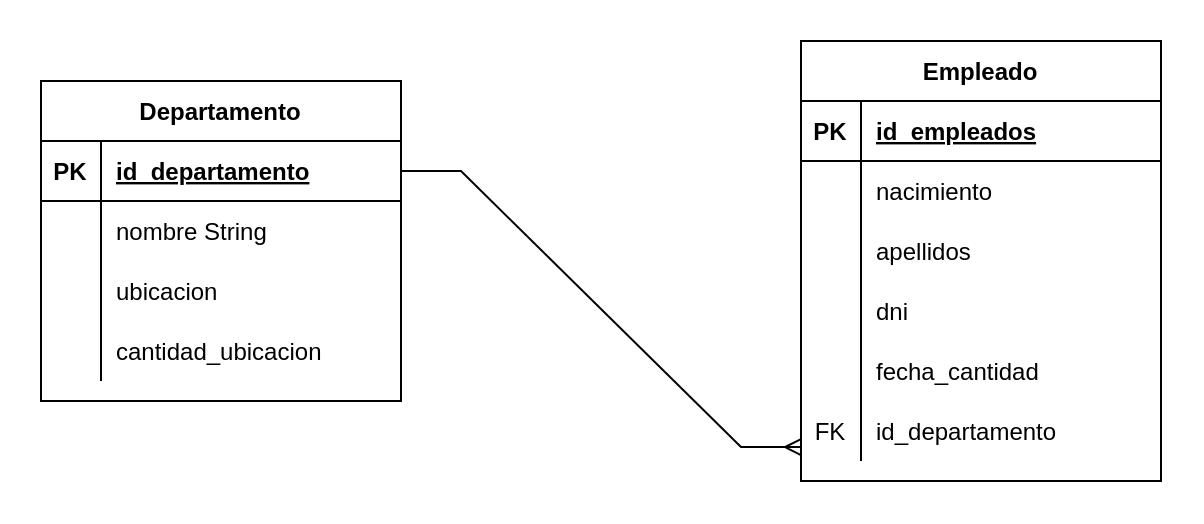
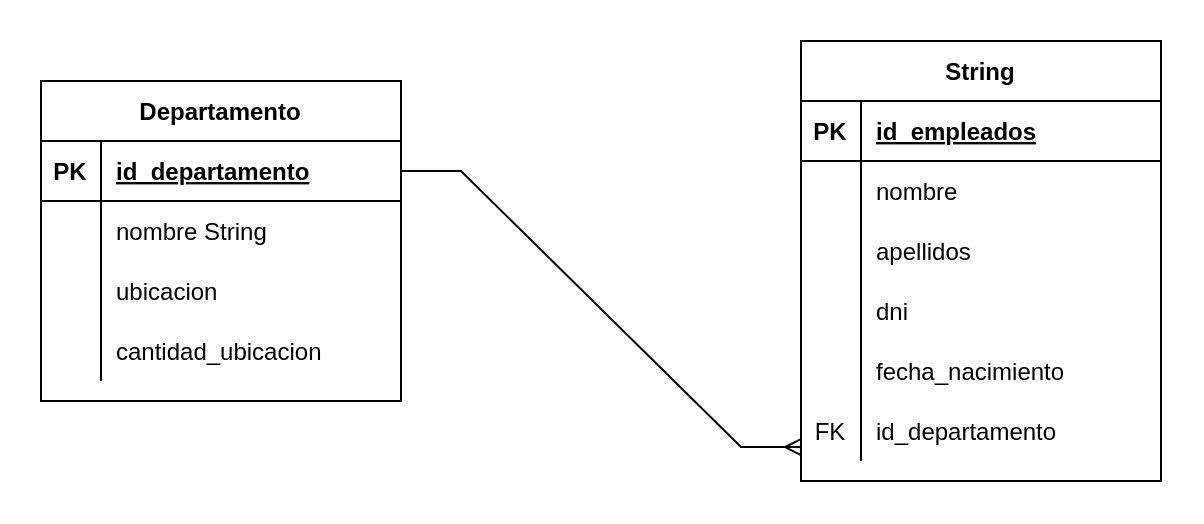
  <mxCell id="0" />
  <mxCell id="1" parent="0" />
  <mxCell id="2" value="Departamento" style="shape=table;startSize=30;container=1;collapsible=1;childLayout=tableLayout;fixedRows=1;rowLines=0;fontStyle=1;align=center;resizeLast=1;" vertex="1" parent="1"><mxGeometry x="20" y="40" width="180" height="160" as="geometry" /></mxCell>
  <mxCell id="3" value="" style="shape=tableRow;horizontal=0;startSize=0;swimlaneHead=0;swimlaneBody=0;fillColor=none;collapsible=0;dropTarget=0;points=[[0,0.5],[1,0.5]];portConstraint=eastwest;top=0;left=0;right=0;bottom=1;" vertex="1" parent="2"><mxGeometry y="30" width="180" height="30" as="geometry" /></mxCell>
  <mxCell id="4" value="PK" style="shape=partialRectangle;connectable=0;fillColor=none;top=0;left=0;bottom=0;right=0;fontStyle=1;overflow=hidden;" vertex="1" parent="3"><mxGeometry width="30" height="30" as="geometry"><mxRectangle width="30" height="30" as="alternateBounds" /></mxGeometry></mxCell>
  <mxCell id="5" value="id_departamento" style="shape=partialRectangle;connectable=0;fillColor=none;top=0;left=0;bottom=0;right=0;align=left;spacingLeft=6;fontStyle=5;overflow=hidden;" vertex="1" parent="3"><mxGeometry x="30" width="150" height="30" as="geometry"><mxRectangle width="150" height="30" as="alternateBounds" /></mxGeometry></mxCell>
  <mxCell id="6" value="" style="shape=tableRow;horizontal=0;startSize=0;swimlaneHead=0;swimlaneBody=0;fillColor=none;collapsible=0;dropTarget=0;points=[[0,0.5],[1,0.5]];portConstraint=eastwest;top=0;left=0;right=0;bottom=0;" vertex="1" parent="2"><mxGeometry y="60" width="180" height="30" as="geometry" /></mxCell>
  <mxCell id="7" value="" style="shape=partialRectangle;connectable=0;fillColor=none;top=0;left=0;bottom=0;right=0;editable=1;overflow=hidden;" vertex="1" parent="6"><mxGeometry width="30" height="30" as="geometry"><mxRectangle width="30" height="30" as="alternateBounds" /></mxGeometry></mxCell>
  <mxCell id="8" value="nombre String" style="shape=partialRectangle;connectable=0;fillColor=none;top=0;left=0;bottom=0;right=0;align=left;spacingLeft=6;overflow=hidden;" vertex="1" parent="6"><mxGeometry x="30" width="150" height="30" as="geometry"><mxRectangle width="150" height="30" as="alternateBounds" /></mxGeometry></mxCell>
  <mxCell id="9" value="" style="shape=tableRow;horizontal=0;startSize=0;swimlaneHead=0;swimlaneBody=0;fillColor=none;collapsible=0;dropTarget=0;points=[[0,0.5],[1,0.5]];portConstraint=eastwest;top=0;left=0;right=0;bottom=0;" vertex="1" parent="2"><mxGeometry y="90" width="180" height="30" as="geometry" /></mxCell>
  <mxCell id="10" value="" style="shape=partialRectangle;connectable=0;fillColor=none;top=0;left=0;bottom=0;right=0;editable=1;overflow=hidden;" vertex="1" parent="9"><mxGeometry width="30" height="30" as="geometry"><mxRectangle width="30" height="30" as="alternateBounds" /></mxGeometry></mxCell>
  <mxCell id="11" value="ubicacion" style="shape=partialRectangle;connectable=0;fillColor=none;top=0;left=0;bottom=0;right=0;align=left;spacingLeft=6;overflow=hidden;" vertex="1" parent="9"><mxGeometry x="30" width="150" height="30" as="geometry"><mxRectangle width="150" height="30" as="alternateBounds" /></mxGeometry></mxCell>
  <mxCell id="12" value="" style="shape=tableRow;horizontal=0;startSize=0;swimlaneHead=0;swimlaneBody=0;fillColor=none;collapsible=0;dropTarget=0;points=[[0,0.5],[1,0.5]];portConstraint=eastwest;top=0;left=0;right=0;bottom=0;" vertex="1" parent="2"><mxGeometry y="120" width="180" height="30" as="geometry" /></mxCell>
  <mxCell id="13" value="" style="shape=partialRectangle;connectable=0;fillColor=none;top=0;left=0;bottom=0;right=0;editable=1;overflow=hidden;" vertex="1" parent="12"><mxGeometry width="30" height="30" as="geometry"><mxRectangle width="30" height="30" as="alternateBounds" /></mxGeometry></mxCell>
  <mxCell id="14" value="cantidad_ubicacion" style="shape=partialRectangle;connectable=0;fillColor=none;top=0;left=0;bottom=0;right=0;align=left;spacingLeft=6;overflow=hidden;" vertex="1" parent="12"><mxGeometry x="30" width="150" height="30" as="geometry"><mxRectangle width="150" height="30" as="alternateBounds" /></mxGeometry></mxCell>
- <mxCell id="15" value="Empleado" style="shape=table;startSize=30;container=1;collapsible=1;childLayout=tableLayout;fixedRows=1;rowLines=0;fontStyle=1;align=center;resizeLast=1;" vertex="1" parent="1"><mxGeometry x="400" y="20" width="180" height="220" as="geometry" /></mxCell>
+ <mxCell id="15" value="String" style="shape=table;startSize=30;container=1;collapsible=1;childLayout=tableLayout;fixedRows=1;rowLines=0;fontStyle=1;align=center;resizeLast=1;" vertex="1" parent="1"><mxGeometry x="400" y="20" width="180" height="220" as="geometry" /></mxCell>
  <mxCell id="16" value="" style="shape=tableRow;horizontal=0;startSize=0;swimlaneHead=0;swimlaneBody=0;fillColor=none;collapsible=0;dropTarget=0;points=[[0,0.5],[1,0.5]];portConstraint=eastwest;top=0;left=0;right=0;bottom=1;" vertex="1" parent="15"><mxGeometry y="30" width="180" height="30" as="geometry" /></mxCell>
  <mxCell id="17" value="PK" style="shape=partialRectangle;connectable=0;fillColor=none;top=0;left=0;bottom=0;right=0;fontStyle=1;overflow=hidden;" vertex="1" parent="16"><mxGeometry width="30" height="30" as="geometry"><mxRectangle width="30" height="30" as="alternateBounds" /></mxGeometry></mxCell>
  <mxCell id="18" value="id_empleados" style="shape=partialRectangle;connectable=0;fillColor=none;top=0;left=0;bottom=0;right=0;align=left;spacingLeft=6;fontStyle=5;overflow=hidden;" vertex="1" parent="16"><mxGeometry x="30" width="150" height="30" as="geometry"><mxRectangle width="150" height="30" as="alternateBounds" /></mxGeometry></mxCell>
  <mxCell id="19" value="" style="shape=tableRow;horizontal=0;startSize=0;swimlaneHead=0;swimlaneBody=0;fillColor=none;collapsible=0;dropTarget=0;points=[[0,0.5],[1,0.5]];portConstraint=eastwest;top=0;left=0;right=0;bottom=0;" vertex="1" parent="15"><mxGeometry y="60" width="180" height="30" as="geometry" /></mxCell>
  <mxCell id="20" value="" style="shape=partialRectangle;connectable=0;fillColor=none;top=0;left=0;bottom=0;right=0;editable=1;overflow=hidden;" vertex="1" parent="19"><mxGeometry width="30" height="30" as="geometry"><mxRectangle width="30" height="30" as="alternateBounds" /></mxGeometry></mxCell>
- <mxCell id="21" value="nacimiento" style="shape=partialRectangle;connectable=0;fillColor=none;top=0;left=0;bottom=0;right=0;align=left;spacingLeft=6;overflow=hidden;" vertex="1" parent="19"><mxGeometry x="30" width="150" height="30" as="geometry"><mxRectangle width="150" height="30" as="alternateBounds" /></mxGeometry></mxCell>
+ <mxCell id="21" value="nombre" style="shape=partialRectangle;connectable=0;fillColor=none;top=0;left=0;bottom=0;right=0;align=left;spacingLeft=6;overflow=hidden;" vertex="1" parent="19"><mxGeometry x="30" width="150" height="30" as="geometry"><mxRectangle width="150" height="30" as="alternateBounds" /></mxGeometry></mxCell>
  <mxCell id="22" value="" style="shape=tableRow;horizontal=0;startSize=0;swimlaneHead=0;swimlaneBody=0;fillColor=none;collapsible=0;dropTarget=0;points=[[0,0.5],[1,0.5]];portConstraint=eastwest;top=0;left=0;right=0;bottom=0;" vertex="1" parent="15"><mxGeometry y="90" width="180" height="30" as="geometry" /></mxCell>
  <mxCell id="23" value="" style="shape=partialRectangle;connectable=0;fillColor=none;top=0;left=0;bottom=0;right=0;editable=1;overflow=hidden;" vertex="1" parent="22"><mxGeometry width="30" height="30" as="geometry"><mxRectangle width="30" height="30" as="alternateBounds" /></mxGeometry></mxCell>
  <mxCell id="24" value="apellidos" style="shape=partialRectangle;connectable=0;fillColor=none;top=0;left=0;bottom=0;right=0;align=left;spacingLeft=6;overflow=hidden;" vertex="1" parent="22"><mxGeometry x="30" width="150" height="30" as="geometry"><mxRectangle width="150" height="30" as="alternateBounds" /></mxGeometry></mxCell>
  <mxCell id="25" value="" style="shape=tableRow;horizontal=0;startSize=0;swimlaneHead=0;swimlaneBody=0;fillColor=none;collapsible=0;dropTarget=0;points=[[0,0.5],[1,0.5]];portConstraint=eastwest;top=0;left=0;right=0;bottom=0;" vertex="1" parent="15"><mxGeometry y="120" width="180" height="30" as="geometry" /></mxCell>
  <mxCell id="26" value="" style="shape=partialRectangle;connectable=0;fillColor=none;top=0;left=0;bottom=0;right=0;editable=1;overflow=hidden;" vertex="1" parent="25"><mxGeometry width="30" height="30" as="geometry"><mxRectangle width="30" height="30" as="alternateBounds" /></mxGeometry></mxCell>
  <mxCell id="27" value="dni" style="shape=partialRectangle;connectable=0;fillColor=none;top=0;left=0;bottom=0;right=0;align=left;spacingLeft=6;overflow=hidden;" vertex="1" parent="25"><mxGeometry x="30" width="150" height="30" as="geometry"><mxRectangle width="150" height="30" as="alternateBounds" /></mxGeometry></mxCell>
  <mxCell id="28" value="" style="shape=tableRow;horizontal=0;startSize=0;swimlaneHead=0;swimlaneBody=0;fillColor=none;collapsible=0;dropTarget=0;points=[[0,0.5],[1,0.5]];portConstraint=eastwest;top=0;left=0;right=0;bottom=0;" vertex="1" parent="15"><mxGeometry y="150" width="180" height="30" as="geometry" /></mxCell>
  <mxCell id="29" value="" style="shape=partialRectangle;connectable=0;fillColor=none;top=0;left=0;bottom=0;right=0;editable=1;overflow=hidden;" vertex="1" parent="28"><mxGeometry width="30" height="30" as="geometry"><mxRectangle width="30" height="30" as="alternateBounds" /></mxGeometry></mxCell>
- <mxCell id="30" value="fecha_cantidad" style="shape=partialRectangle;connectable=0;fillColor=none;top=0;left=0;bottom=0;right=0;align=left;spacingLeft=6;overflow=hidden;" vertex="1" parent="28"><mxGeometry x="30" width="150" height="30" as="geometry"><mxRectangle width="150" height="30" as="alternateBounds" /></mxGeometry></mxCell>
+ <mxCell id="30" value="fecha_nacimiento" style="shape=partialRectangle;connectable=0;fillColor=none;top=0;left=0;bottom=0;right=0;align=left;spacingLeft=6;overflow=hidden;" vertex="1" parent="28"><mxGeometry x="30" width="150" height="30" as="geometry"><mxRectangle width="150" height="30" as="alternateBounds" /></mxGeometry></mxCell>
  <mxCell id="31" value="" style="shape=tableRow;horizontal=0;startSize=0;swimlaneHead=0;swimlaneBody=0;fillColor=none;collapsible=0;dropTarget=0;points=[[0,0.5],[1,0.5]];portConstraint=eastwest;top=0;left=0;right=0;bottom=0;" vertex="1" parent="15"><mxGeometry y="180" width="180" height="30" as="geometry" /></mxCell>
  <mxCell id="32" value="FK" style="shape=partialRectangle;connectable=0;fillColor=none;top=0;left=0;bottom=0;right=0;fontStyle=0;overflow=hidden;" vertex="1" parent="31"><mxGeometry width="30" height="30" as="geometry"><mxRectangle width="30" height="30" as="alternateBounds" /></mxGeometry></mxCell>
  <mxCell id="33" value="id_departamento" style="shape=partialRectangle;connectable=0;fillColor=none;top=0;left=0;bottom=0;right=0;align=left;spacingLeft=6;fontStyle=0;overflow=hidden;" vertex="1" parent="31"><mxGeometry x="30" width="150" height="30" as="geometry"><mxRectangle width="150" height="30" as="alternateBounds" /></mxGeometry></mxCell>
  <mxCell id="34" value="" style="edgeStyle=entityRelationEdgeStyle;fontSize=12;html=1;endArrow=ERmany;rounded=0;entryX=0;entryY=0.767;entryDx=0;entryDy=0;entryPerimeter=0;exitX=1;exitY=0.5;exitDx=0;exitDy=0;" edge="1" parent="1" source="3" target="31"><mxGeometry width="100" height="100" relative="1" as="geometry"><mxPoint x="240" y="230" as="sourcePoint" /><mxPoint x="340" y="130" as="targetPoint" /></mxGeometry></mxCell>
